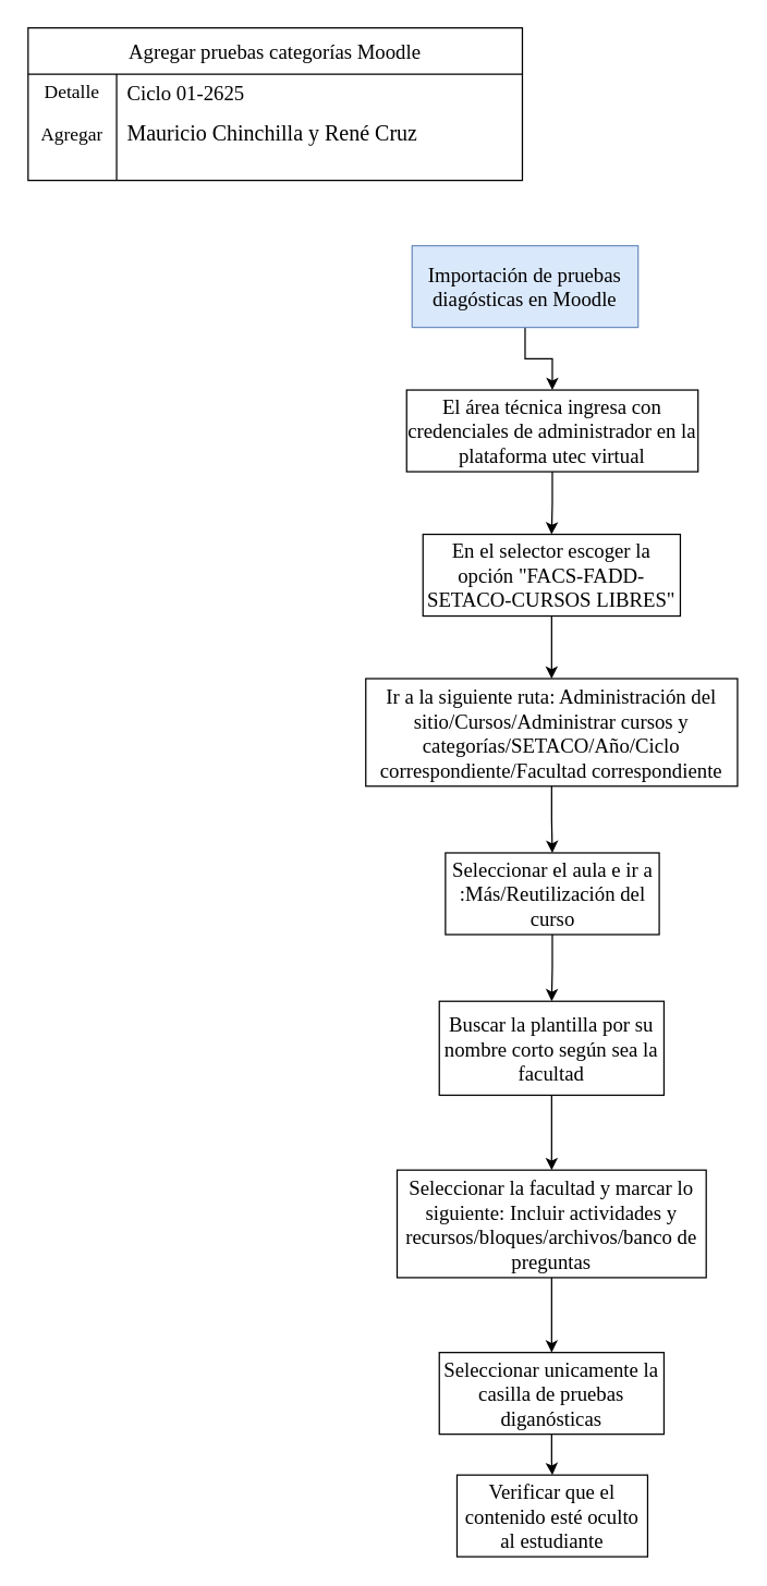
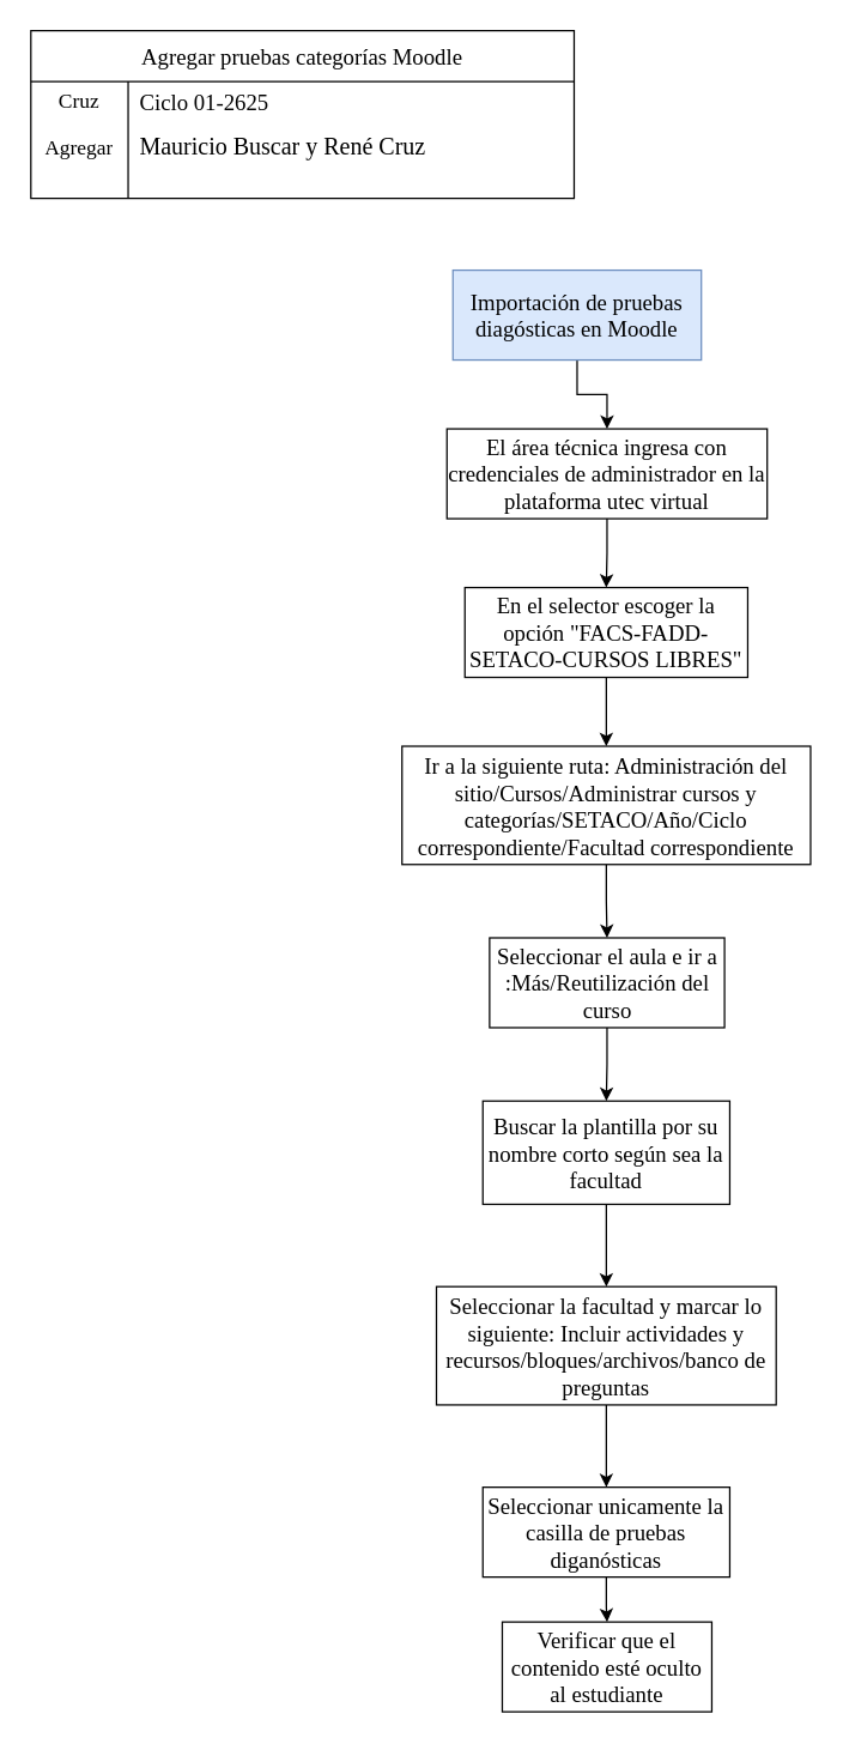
  <mxCell id="0" />
  <mxCell id="1" parent="0" />
  <mxCell id="2" value="Agregar pruebas categorías Moodle" style="shape=table;startSize=34;container=1;collapsible=0;childLayout=tableLayout;fixedRows=1;rowLines=0;fontStyle=0;fontSize=15;fontFamily=Times New Roman;" parent="1" vertex="1"><mxGeometry x="20" y="20" width="363" height="112" as="geometry" /></mxCell>
  <mxCell id="3" value="" style="shape=tableRow;horizontal=0;startSize=0;swimlaneHead=0;swimlaneBody=0;top=0;left=0;bottom=0;right=0;collapsible=0;dropTarget=0;fillColor=none;points=[[0,0.5],[1,0.5]];portConstraint=eastwest;strokeColor=inherit;fontSize=16;fontFamily=Times New Roman;" parent="2" vertex="1"><mxGeometry y="34" width="363" height="27" as="geometry" /></mxCell>
- <mxCell id="4" value="&lt;font style=&quot;font-size: 14px;&quot;&gt;Detalle&lt;/font&gt;&lt;div&gt;&lt;br&gt;&lt;/div&gt;" style="shape=partialRectangle;html=1;whiteSpace=wrap;connectable=0;fillColor=none;top=0;left=0;bottom=0;right=0;overflow=hidden;pointerEvents=1;strokeColor=inherit;fontSize=16;fontFamily=Times New Roman;" parent="3" vertex="1"><mxGeometry width="65" height="27" as="geometry"><mxRectangle width="65" height="27" as="alternateBounds" /></mxGeometry></mxCell>
+ <mxCell id="4" value="&lt;font style=&quot;font-size: 14px;&quot;&gt;Cruz&lt;/font&gt;&lt;div&gt;&lt;br&gt;&lt;/div&gt;" style="shape=partialRectangle;html=1;whiteSpace=wrap;connectable=0;fillColor=none;top=0;left=0;bottom=0;right=0;overflow=hidden;pointerEvents=1;strokeColor=inherit;fontSize=16;fontFamily=Times New Roman;" parent="3" vertex="1"><mxGeometry width="65" height="27" as="geometry"><mxRectangle width="65" height="27" as="alternateBounds" /></mxGeometry></mxCell>
  <mxCell id="5" value="&lt;font style=&quot;font-size: 15px;&quot;&gt;Ciclo 01-2625&lt;/font&gt;" style="shape=partialRectangle;html=1;whiteSpace=wrap;connectable=0;fillColor=none;top=0;left=0;bottom=0;right=0;align=left;spacingLeft=6;overflow=hidden;strokeColor=inherit;fontSize=16;fontFamily=Times New Roman;" parent="3" vertex="1"><mxGeometry x="65" width="298" height="27" as="geometry"><mxRectangle width="298" height="27" as="alternateBounds" /></mxGeometry></mxCell>
  <mxCell id="6" value="" style="shape=tableRow;horizontal=0;startSize=0;swimlaneHead=0;swimlaneBody=0;top=0;left=0;bottom=0;right=0;collapsible=0;dropTarget=0;fillColor=none;points=[[0,0.5],[1,0.5]];portConstraint=eastwest;strokeColor=inherit;fontSize=16;fontFamily=Times New Roman;" parent="2" vertex="1"><mxGeometry y="61" width="363" height="31" as="geometry" /></mxCell>
  <mxCell id="7" value="&lt;font style=&quot;font-size: 14px;&quot;&gt;Agregar&lt;/font&gt;" style="shape=partialRectangle;html=1;whiteSpace=wrap;connectable=0;fillColor=none;top=0;left=0;bottom=0;right=0;overflow=hidden;strokeColor=inherit;fontSize=16;fontFamily=Times New Roman;" parent="6" vertex="1"><mxGeometry width="65" height="31" as="geometry"><mxRectangle width="65" height="31" as="alternateBounds" /></mxGeometry></mxCell>
- <mxCell id="8" value="Mauricio Chinchilla y René Cruz" style="shape=partialRectangle;html=1;whiteSpace=wrap;connectable=0;fillColor=none;top=0;left=0;bottom=0;right=0;align=left;spacingLeft=6;overflow=hidden;strokeColor=inherit;fontSize=16;fontFamily=Times New Roman;" parent="6" vertex="1"><mxGeometry x="65" width="298" height="31" as="geometry"><mxRectangle width="298" height="31" as="alternateBounds" /></mxGeometry></mxCell>
+ <mxCell id="8" value="Mauricio Buscar y René Cruz" style="shape=partialRectangle;html=1;whiteSpace=wrap;connectable=0;fillColor=none;top=0;left=0;bottom=0;right=0;align=left;spacingLeft=6;overflow=hidden;strokeColor=inherit;fontSize=16;fontFamily=Times New Roman;" parent="6" vertex="1"><mxGeometry x="65" width="298" height="31" as="geometry"><mxRectangle width="298" height="31" as="alternateBounds" /></mxGeometry></mxCell>
  <mxCell id="9" value="" style="shape=tableRow;horizontal=0;startSize=0;swimlaneHead=0;swimlaneBody=0;top=0;left=0;bottom=0;right=0;collapsible=0;dropTarget=0;fillColor=none;points=[[0,0.5],[1,0.5]];portConstraint=eastwest;strokeColor=inherit;fontSize=16;fontFamily=Times New Roman;" parent="2" vertex="1"><mxGeometry y="92" width="363" height="20" as="geometry" /></mxCell>
  <mxCell id="10" value="" style="shape=partialRectangle;html=1;whiteSpace=wrap;connectable=0;fillColor=none;top=0;left=0;bottom=0;right=0;overflow=hidden;strokeColor=inherit;fontSize=16;fontFamily=Times New Roman;" parent="9" vertex="1"><mxGeometry width="65" height="20" as="geometry"><mxRectangle width="65" height="20" as="alternateBounds" /></mxGeometry></mxCell>
  <mxCell id="11" value="" style="shape=partialRectangle;html=1;whiteSpace=wrap;connectable=0;fillColor=none;top=0;left=0;bottom=0;right=0;align=left;spacingLeft=6;overflow=hidden;strokeColor=inherit;fontSize=16;fontFamily=Times New Roman;" parent="9" vertex="1"><mxGeometry x="65" width="298" height="20" as="geometry"><mxRectangle width="298" height="20" as="alternateBounds" /></mxGeometry></mxCell>
  <mxCell id="12" value="" style="edgeStyle=orthogonalEdgeStyle;rounded=0;orthogonalLoop=1;jettySize=auto;html=1;" parent="1" source="13" target="15" edge="1"><mxGeometry relative="1" as="geometry" /></mxCell>
  <mxCell id="13" value="Importación de pruebas diagósticas en Moodle" style="rounded=0;whiteSpace=wrap;html=1;fontSize=15;fontFamily=Times New Roman;fillColor=#dae8fc;strokeColor=#6c8ebf;" parent="1" vertex="1"><mxGeometry x="302" y="180" width="166" height="60" as="geometry" /></mxCell>
  <mxCell id="14" value="" style="edgeStyle=orthogonalEdgeStyle;rounded=0;orthogonalLoop=1;jettySize=auto;html=1;" parent="1" source="15" target="17" edge="1"><mxGeometry relative="1" as="geometry" /></mxCell>
  <mxCell id="15" value="El área técnica ingresa con credenciales de administrador en la plataforma utec virtual" style="whiteSpace=wrap;html=1;fontSize=15;fontFamily=Times New Roman;rounded=0;" parent="1" vertex="1"><mxGeometry x="298" y="286" width="214" height="60" as="geometry" /></mxCell>
  <mxCell id="16" value="" style="edgeStyle=orthogonalEdgeStyle;rounded=0;orthogonalLoop=1;jettySize=auto;html=1;" parent="1" source="17" target="19" edge="1"><mxGeometry relative="1" as="geometry" /></mxCell>
  <mxCell id="17" value="En el selector escoger la opción &quot;FACS-FADD-SETACO-CURSOS LIBRES&quot;" style="whiteSpace=wrap;html=1;fontSize=15;fontFamily=Times New Roman;rounded=0;" parent="1" vertex="1"><mxGeometry x="310" y="392" width="189" height="60" as="geometry" /></mxCell>
  <mxCell id="18" value="" style="edgeStyle=orthogonalEdgeStyle;rounded=0;orthogonalLoop=1;jettySize=auto;html=1;" parent="1" source="19" target="21" edge="1"><mxGeometry relative="1" as="geometry" /></mxCell>
  <mxCell id="19" value="Ir a la siguiente ruta: Administración del sitio/Cursos/Administrar cursos y categorías/SETACO/Año/Ciclo correspondiente/Facultad correspondiente" style="whiteSpace=wrap;html=1;fontSize=15;fontFamily=Times New Roman;rounded=0;" parent="1" vertex="1"><mxGeometry x="268" y="498" width="273" height="79" as="geometry" /></mxCell>
  <mxCell id="20" value="" style="edgeStyle=orthogonalEdgeStyle;rounded=0;orthogonalLoop=1;jettySize=auto;html=1;" parent="1" source="21" target="23" edge="1"><mxGeometry relative="1" as="geometry" /></mxCell>
  <mxCell id="21" value="Seleccionar el aula e ir a :Más/Reutilización del curso" style="whiteSpace=wrap;html=1;fontSize=15;fontFamily=Times New Roman;rounded=0;" parent="1" vertex="1"><mxGeometry x="326.5" y="626" width="157" height="60" as="geometry" /></mxCell>
  <mxCell id="22" value="" style="edgeStyle=orthogonalEdgeStyle;rounded=0;orthogonalLoop=1;jettySize=auto;html=1;" parent="1" source="23" target="25" edge="1"><mxGeometry relative="1" as="geometry" /></mxCell>
  <mxCell id="23" value="Buscar la plantilla por su nombre corto según sea la facultad" style="whiteSpace=wrap;html=1;fontSize=15;fontFamily=Times New Roman;rounded=0;" parent="1" vertex="1"><mxGeometry x="322" y="735" width="165" height="69" as="geometry" /></mxCell>
  <mxCell id="24" value="" style="edgeStyle=orthogonalEdgeStyle;rounded=0;orthogonalLoop=1;jettySize=auto;html=1;" parent="1" source="25" target="27" edge="1"><mxGeometry relative="1" as="geometry" /></mxCell>
  <mxCell id="25" value="Seleccionar la facultad y marcar lo siguiente: Incluir actividades y recursos/bloques/archivos/banco de preguntas" style="whiteSpace=wrap;html=1;fontSize=15;fontFamily=Times New Roman;rounded=0;" parent="1" vertex="1"><mxGeometry x="291" y="859" width="227" height="79" as="geometry" /></mxCell>
  <mxCell id="26" value="" style="edgeStyle=orthogonalEdgeStyle;rounded=0;orthogonalLoop=1;jettySize=auto;html=1;" parent="1" source="27" target="28" edge="1"><mxGeometry relative="1" as="geometry" /></mxCell>
  <mxCell id="27" value="Seleccionar unicamente la casilla de pruebas diganósticas" style="whiteSpace=wrap;html=1;fontSize=15;fontFamily=Times New Roman;rounded=0;" parent="1" vertex="1"><mxGeometry x="322" y="993" width="165" height="60" as="geometry" /></mxCell>
  <mxCell id="28" value="Verificar que el contenido esté oculto al estudiante" style="whiteSpace=wrap;html=1;fontSize=15;fontFamily=Times New Roman;rounded=0;" parent="1" vertex="1"><mxGeometry x="335" y="1083" width="140" height="60" as="geometry" /></mxCell>
